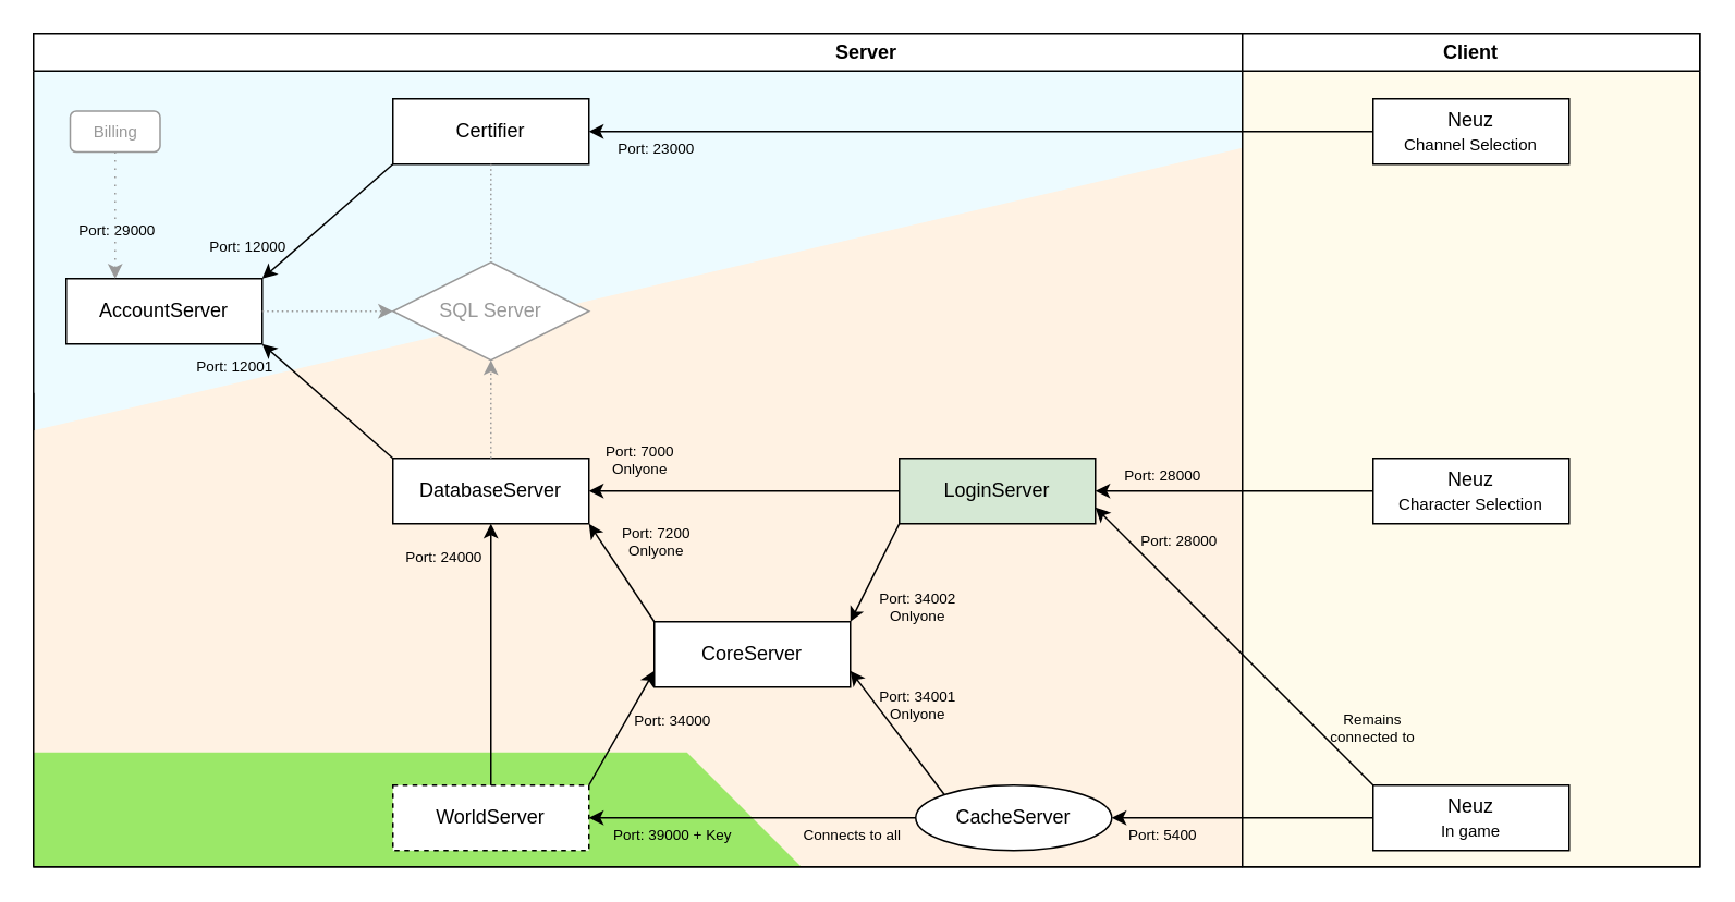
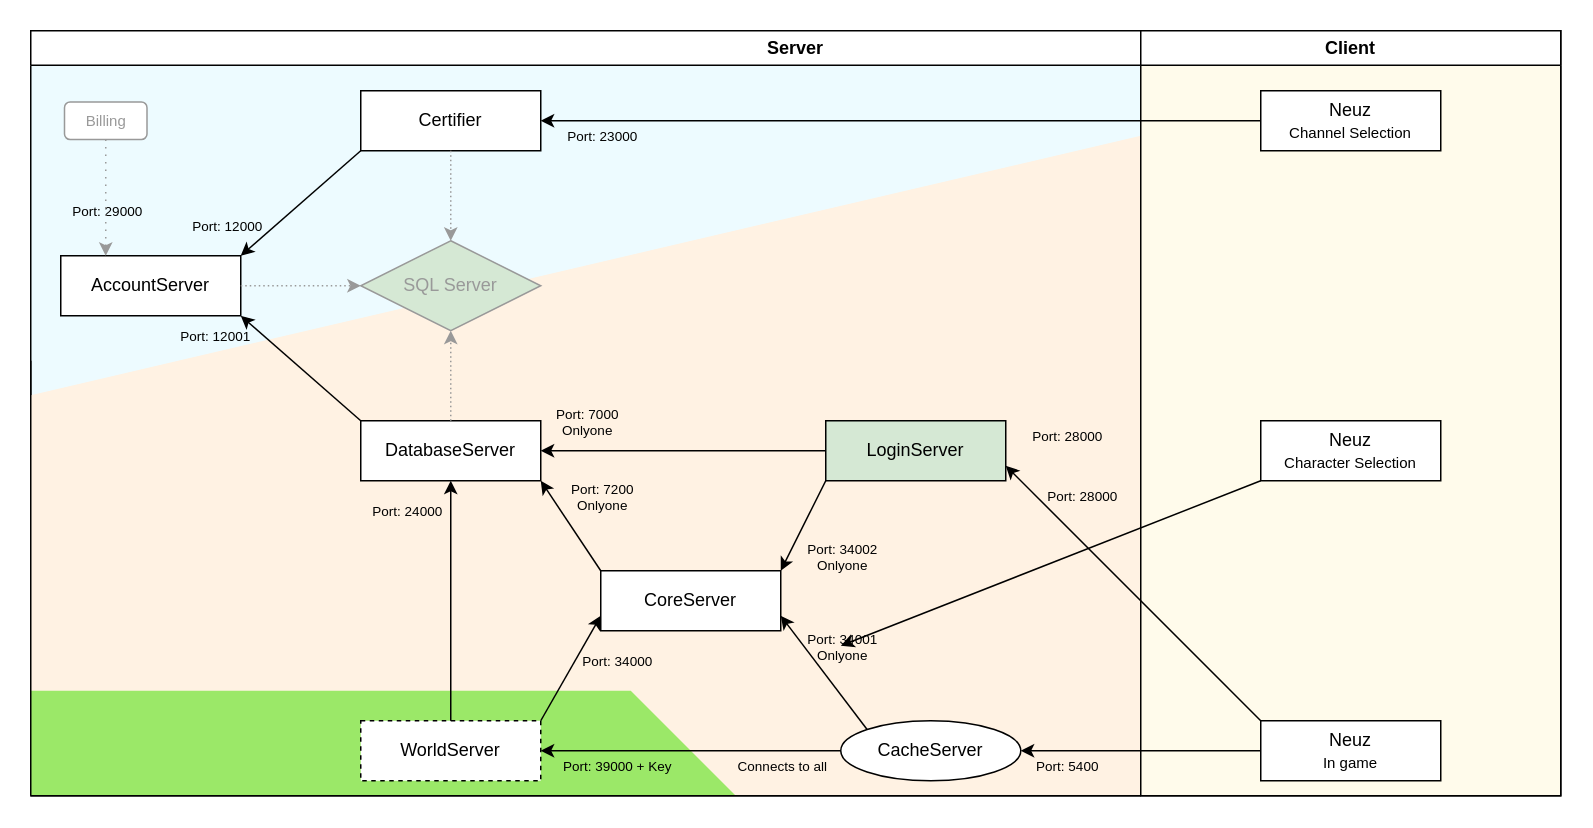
  <mxCell id="0" />
  <mxCell id="1" parent="0" />
  <mxCell id="2" value="Server" style="swimlane;whiteSpace=wrap;html=1;swimlaneFillColor=#EDFBFF;" parent="1" vertex="1"><mxGeometry x="20" y="20" width="1020" height="510" as="geometry" /></mxCell>
  <mxCell id="3" value="" style="shape=manualInput;whiteSpace=wrap;html=1;size=173;strokeColor=none;fillColor=#FFF2E3;" parent="2" vertex="1"><mxGeometry y="70" width="740" height="440" as="geometry" /></mxCell>
  <mxCell id="4" value="" style="shape=card;whiteSpace=wrap;html=1;size=160;flipH=1;fillColor=#9BE868;strokeColor=none;" parent="2" vertex="1"><mxGeometry y="440" width="470" height="70" as="geometry" /></mxCell>
  <mxCell id="5" value="Certifier" style="rounded=0;whiteSpace=wrap;html=1;" parent="2" vertex="1"><mxGeometry x="220" y="40" width="120" height="40" as="geometry" /></mxCell>
  <mxCell id="6" value="AccountServer" style="rounded=0;whiteSpace=wrap;html=1;" parent="2" vertex="1"><mxGeometry x="20" y="150" width="120" height="40" as="geometry" /></mxCell>
  <mxCell id="7" value="" style="endArrow=classic;html=1;rounded=0;exitX=0;exitY=1;exitDx=0;exitDy=0;entryX=1;entryY=0;entryDx=0;entryDy=0;" parent="2" source="5" target="6" edge="1"><mxGeometry width="50" height="50" relative="1" as="geometry"><mxPoint x="360" y="220" as="sourcePoint" /><mxPoint x="410" y="170" as="targetPoint" /></mxGeometry></mxCell>
- <mxCell id="8" value="SQL Server" style="rhombus;whiteSpace=wrap;html=1;strokeColor=#999999;fontColor=#999999;" parent="2" vertex="1"><mxGeometry x="220" y="140" width="120" height="60" as="geometry" /></mxCell>
+ <mxCell id="8" value="SQL Server" style="rhombus;whiteSpace=wrap;html=1;strokeColor=#999999;fontColor=#999999;fillColor=#d5e8d4;" parent="2" vertex="1"><mxGeometry x="220" y="140" width="120" height="60" as="geometry" /></mxCell>
  <mxCell id="9" value="" style="endArrow=classic;html=1;rounded=0;exitX=1;exitY=0.5;exitDx=0;exitDy=0;dashed=1;dashPattern=1 2;strokeColor=#999999;" parent="2" source="6" target="8" edge="1"><mxGeometry width="50" height="50" relative="1" as="geometry"><mxPoint x="510" y="220" as="sourcePoint" /><mxPoint x="560" y="170" as="targetPoint" /></mxGeometry></mxCell>
- <mxCell id="10" value="" style="endArrow=none;html=1;rounded=0;exitX=0.5;exitY=1;exitDx=0;exitDy=0;entryX=0.5;entryY=0;entryDx=0;entryDy=0;dashed=1;dashPattern=1 2;strokeColor=#999999;" parent="2" source="5" target="8" edge="1"><mxGeometry width="50" height="50" relative="1" as="geometry"><mxPoint x="510" y="220" as="sourcePoint" /><mxPoint x="560" y="170" as="targetPoint" /></mxGeometry></mxCell>
+ <mxCell id="10" value="" style="endArrow=classic;html=1;rounded=0;exitX=0.5;exitY=1;exitDx=0;exitDy=0;entryX=0.5;entryY=0;entryDx=0;entryDy=0;dashed=1;dashPattern=1 2;strokeColor=#999999;" parent="2" source="5" target="8" edge="1"><mxGeometry width="50" height="50" relative="1" as="geometry"><mxPoint x="510" y="220" as="sourcePoint" /><mxPoint x="560" y="170" as="targetPoint" /></mxGeometry></mxCell>
  <mxCell id="11" value="DatabaseServer" style="rounded=0;whiteSpace=wrap;html=1;" parent="2" vertex="1"><mxGeometry x="220" y="260" width="120" height="40" as="geometry" /></mxCell>
  <mxCell id="12" value="" style="endArrow=classic;html=1;rounded=0;exitX=0;exitY=0;exitDx=0;exitDy=0;entryX=1;entryY=1;entryDx=0;entryDy=0;" parent="2" source="11" target="6" edge="1"><mxGeometry width="50" height="50" relative="1" as="geometry"><mxPoint x="360" y="220" as="sourcePoint" /><mxPoint x="390" y="190" as="targetPoint" /></mxGeometry></mxCell>
  <mxCell id="13" value="" style="endArrow=classic;html=1;rounded=0;exitX=0.5;exitY=0;exitDx=0;exitDy=0;entryX=0.5;entryY=1;entryDx=0;entryDy=0;dashed=1;dashPattern=1 2;strokeColor=#999999;" parent="2" source="11" target="8" edge="1"><mxGeometry width="50" height="50" relative="1" as="geometry"><mxPoint x="510" y="220" as="sourcePoint" /><mxPoint x="560" y="170" as="targetPoint" /></mxGeometry></mxCell>
  <mxCell id="14" value="LoginServer" style="rounded=0;whiteSpace=wrap;html=1;fillColor=#d5e8d4;" parent="2" vertex="1"><mxGeometry x="530" y="260" width="120" height="40" as="geometry" /></mxCell>
  <mxCell id="15" value="" style="endArrow=classic;html=1;rounded=0;exitX=0;exitY=0.5;exitDx=0;exitDy=0;entryX=1;entryY=0.5;entryDx=0;entryDy=0;" parent="2" source="14" target="11" edge="1"><mxGeometry width="50" height="50" relative="1" as="geometry"><mxPoint x="360" y="210" as="sourcePoint" /><mxPoint x="410" y="160" as="targetPoint" /></mxGeometry></mxCell>
  <mxCell id="16" value="CoreServer" style="rounded=0;whiteSpace=wrap;html=1;" parent="2" vertex="1"><mxGeometry x="380" y="360" width="120" height="40" as="geometry" /></mxCell>
  <mxCell id="17" value="" style="endArrow=classic;html=1;rounded=0;exitX=0;exitY=0;exitDx=0;exitDy=0;entryX=1;entryY=1;entryDx=0;entryDy=0;" parent="2" source="16" target="11" edge="1"><mxGeometry width="50" height="50" relative="1" as="geometry"><mxPoint x="360" y="210" as="sourcePoint" /><mxPoint x="410" y="160" as="targetPoint" /></mxGeometry></mxCell>
  <mxCell id="18" value="" style="endArrow=classic;html=1;rounded=0;exitX=0;exitY=1;exitDx=0;exitDy=0;entryX=1;entryY=0;entryDx=0;entryDy=0;" parent="2" source="14" target="16" edge="1"><mxGeometry width="50" height="50" relative="1" as="geometry"><mxPoint x="510" y="210" as="sourcePoint" /><mxPoint x="560" y="160" as="targetPoint" /></mxGeometry></mxCell>
  <mxCell id="19" value="&lt;div style=&quot;font-size: 9px;&quot;&gt;Port: 12000&lt;/div&gt;" style="edgeLabel;html=1;align=center;verticalAlign=middle;resizable=0;points=[];labelBackgroundColor=none;fontSize=9;" parent="2" vertex="1" connectable="0"><mxGeometry x="130.005" y="130" as="geometry" /></mxCell>
  <mxCell id="20" value="&lt;div style=&quot;font-size: 9px;&quot;&gt;Port: 12001&lt;/div&gt;" style="edgeLabel;html=1;align=center;verticalAlign=middle;resizable=0;points=[];labelBackgroundColor=none;fontSize=9;" parent="2" vertex="1" connectable="0"><mxGeometry x="122.005" y="203" as="geometry" /></mxCell>
  <mxCell id="21" value="&lt;div style=&quot;font-size: 9px;&quot;&gt;Port: 7000&lt;/div&gt;&lt;div style=&quot;font-size: 9px;&quot;&gt;Onlyone&lt;br style=&quot;font-size: 9px;&quot;&gt;&lt;/div&gt;" style="edgeLabel;html=1;align=center;verticalAlign=middle;resizable=0;points=[];labelBackgroundColor=none;fontSize=9;" parent="2" vertex="1" connectable="0"><mxGeometry x="370.005" y="260" as="geometry" /></mxCell>
  <mxCell id="22" value="&lt;div style=&quot;font-size: 9px;&quot;&gt;Port: 28000&lt;/div&gt;" style="edgeLabel;html=1;align=center;verticalAlign=middle;resizable=0;points=[];labelBackgroundColor=none;fontSize=9;" parent="2" vertex="1" connectable="0"><mxGeometry x="690.005" y="270" as="geometry" /></mxCell>
  <mxCell id="23" value="&lt;div style=&quot;font-size: 9px;&quot;&gt;Port: 28000&lt;/div&gt;" style="edgeLabel;html=1;align=center;verticalAlign=middle;resizable=0;points=[];labelBackgroundColor=none;fontSize=9;" parent="2" vertex="1" connectable="0"><mxGeometry x="700.005" y="310" as="geometry" /></mxCell>
  <mxCell id="24" value="&lt;div style=&quot;font-size: 9px;&quot;&gt;Port: 34002&lt;/div&gt;&lt;div style=&quot;font-size: 9px;&quot;&gt;Onlyone&lt;br style=&quot;font-size: 9px;&quot;&gt;&lt;/div&gt;" style="edgeLabel;html=1;align=center;verticalAlign=middle;resizable=0;points=[];labelBackgroundColor=none;fontSize=9;" parent="2" vertex="1" connectable="0"><mxGeometry x="540.005" y="350" as="geometry" /></mxCell>
  <mxCell id="25" value="&lt;div style=&quot;font-size: 9px;&quot;&gt;Port: 34001&lt;/div&gt;&lt;div style=&quot;font-size: 9px;&quot;&gt;Onlyone&lt;br style=&quot;font-size: 9px;&quot;&gt;&lt;/div&gt;" style="edgeLabel;html=1;align=center;verticalAlign=middle;resizable=0;points=[];labelBackgroundColor=none;fontSize=9;" parent="2" vertex="1" connectable="0"><mxGeometry x="540.005" y="410" as="geometry" /></mxCell>
  <mxCell id="26" value="&lt;div style=&quot;font-size: 9px;&quot;&gt;Port: 7200&lt;/div&gt;&lt;div style=&quot;font-size: 9px;&quot;&gt;Onlyone&lt;br style=&quot;font-size: 9px;&quot;&gt;&lt;/div&gt;" style="edgeLabel;html=1;align=center;verticalAlign=middle;resizable=0;points=[];labelBackgroundColor=none;fontSize=9;" parent="2" vertex="1" connectable="0"><mxGeometry x="380.005" y="310" as="geometry" /></mxCell>
  <mxCell id="27" value="&lt;div style=&quot;font-size: 9px;&quot;&gt;Port: 24000&lt;/div&gt;" style="edgeLabel;html=1;align=center;verticalAlign=middle;resizable=0;points=[];labelBackgroundColor=none;fontSize=9;" parent="2" vertex="1" connectable="0"><mxGeometry x="250.005" y="320" as="geometry" /></mxCell>
  <mxCell id="28" value="&lt;div style=&quot;font-size: 9px;&quot;&gt;Port: 39000 + Key&lt;br style=&quot;font-size: 9px;&quot;&gt;&lt;/div&gt;" style="edgeLabel;html=1;align=center;verticalAlign=middle;resizable=0;points=[];labelBackgroundColor=none;fontSize=9;" parent="2" vertex="1" connectable="0"><mxGeometry x="390.005" y="490" as="geometry" /></mxCell>
  <mxCell id="29" value="&lt;div style=&quot;font-size: 9px;&quot;&gt;Connects to all&lt;/div&gt;" style="edgeLabel;html=1;align=center;verticalAlign=middle;resizable=0;points=[];labelBackgroundColor=none;fontSize=9;" parent="2" vertex="1" connectable="0"><mxGeometry x="500.005" y="490" as="geometry" /></mxCell>
  <mxCell id="30" value="&lt;div style=&quot;font-size: 9px;&quot;&gt;Port: 5400&lt;/div&gt;" style="edgeLabel;html=1;align=center;verticalAlign=middle;resizable=0;points=[];labelBackgroundColor=none;fontSize=9;" parent="2" vertex="1" connectable="0"><mxGeometry x="690.005" y="490" as="geometry" /></mxCell>
  <mxCell id="31" value="&lt;div style=&quot;font-size: 9px;&quot;&gt;Port: 34000&lt;/div&gt;" style="edgeLabel;html=1;align=center;verticalAlign=middle;resizable=0;points=[];labelBackgroundColor=none;fontSize=9;" parent="2" vertex="1" connectable="0"><mxGeometry x="390.005" y="420" as="geometry" /></mxCell>
  <mxCell id="32" value="&lt;div style=&quot;font-size: 9px;&quot;&gt;Port: 29000&lt;/div&gt;" style="edgeLabel;html=1;align=center;verticalAlign=middle;resizable=0;points=[];labelBackgroundColor=none;fontSize=9;" parent="2" vertex="1" connectable="0"><mxGeometry x="50.005" y="120" as="geometry" /></mxCell>
  <mxCell id="33" value="&lt;div style=&quot;font-size: 10px;&quot;&gt;Billing&lt;/div&gt;" style="rounded=1;whiteSpace=wrap;html=1;fontSize=10;strokeColor=#999999;fontColor=#999999;" parent="2" vertex="1"><mxGeometry x="22.5" y="47.5" width="55" height="25" as="geometry" /></mxCell>
  <mxCell id="34" value="" style="endArrow=classic;html=1;rounded=0;entryX=0.25;entryY=0;entryDx=0;entryDy=0;dashed=1;dashPattern=1 4;strokeColor=#999999;" parent="2" source="33" target="6" edge="1"><mxGeometry width="50" height="50" relative="1" as="geometry"><mxPoint x="50" y="80" as="sourcePoint" /><mxPoint x="-10" y="60" as="targetPoint" /><Array as="points" /></mxGeometry></mxCell>
  <mxCell id="35" value="" style="endArrow=none;html=1;rounded=0;exitX=1;exitY=1;exitDx=0;exitDy=0;exitPerimeter=0;entryX=1;entryY=1;entryDx=0;entryDy=0;" edge="1" parent="2" source="4" target="3"><mxGeometry width="50" height="50" relative="1" as="geometry"><mxPoint x="460" y="310" as="sourcePoint" /><mxPoint x="510" y="260" as="targetPoint" /></mxGeometry></mxCell>
  <mxCell id="36" value="Client" style="swimlane;whiteSpace=wrap;html=1;swimlaneFillColor=#FFFBEB;startSize=23;" parent="2" vertex="1"><mxGeometry x="740" width="280" height="510" as="geometry"><mxRectangle x="760" y="190" width="110" height="30" as="alternateBounds" /></mxGeometry></mxCell>
  <mxCell id="37" value="Neuz&lt;br&gt;&lt;font style=&quot;font-size: 10px;&quot;&gt;In game&lt;/font&gt;" style="rounded=0;whiteSpace=wrap;html=1;" parent="36" vertex="1"><mxGeometry x="80" y="460" width="120" height="40" as="geometry" /></mxCell>
  <mxCell id="38" value="Neuz&lt;br&gt;&lt;font style=&quot;font-size: 10px;&quot;&gt;Channel Selection&lt;/font&gt;" style="rounded=0;whiteSpace=wrap;html=1;" parent="36" vertex="1"><mxGeometry x="80" y="40" width="120" height="40" as="geometry" /></mxCell>
  <mxCell id="39" value="Neuz&lt;br&gt;&lt;font style=&quot;font-size: 10px;&quot;&gt;Character Selection&lt;/font&gt;" style="rounded=0;whiteSpace=wrap;html=1;" parent="36" vertex="1"><mxGeometry x="80" y="260" width="120" height="40" as="geometry" /></mxCell>
- <mxCell id="40" value="&lt;div style=&quot;font-size: 9px;&quot;&gt;Remains&lt;/div&gt;&lt;div style=&quot;font-size: 9px;&quot;&gt;connected to&lt;/div&gt;" style="text;html=1;strokeColor=none;fillColor=none;align=center;verticalAlign=middle;whiteSpace=wrap;rounded=0;fontSize=9;" parent="36" vertex="1"><mxGeometry x="40" y="410" width="80" height="30" as="geometry" /></mxCell>
  <mxCell id="41" style="edgeStyle=orthogonalEdgeStyle;rounded=0;orthogonalLoop=1;jettySize=auto;html=1;entryX=1;entryY=0.5;entryDx=0;entryDy=0;" parent="2" source="38" target="5" edge="1"><mxGeometry relative="1" as="geometry" /></mxCell>
  <mxCell id="42" value="&lt;div style=&quot;font-size: 9px;&quot;&gt;Port: 23000&lt;/div&gt;" style="edgeLabel;html=1;align=center;verticalAlign=middle;resizable=0;points=[];labelBackgroundColor=none;fontSize=9;" parent="41" vertex="1" connectable="0"><mxGeometry x="0.908" y="2" relative="1" as="geometry"><mxPoint x="18" y="8" as="offset" /></mxGeometry></mxCell>
- <mxCell id="43" style="edgeStyle=orthogonalEdgeStyle;rounded=0;orthogonalLoop=1;jettySize=auto;html=1;entryX=1;entryY=0.5;entryDx=0;entryDy=0;" parent="2" source="39" target="14" edge="1"><mxGeometry relative="1" as="geometry" /></mxCell>
+ <mxCell id="43" style="edgeStyle=orthogonalEdgeStyle;rounded=0;orthogonalLoop=1;jettySize=auto;html=1;" parent="2" source="39" target="25" edge="1"><mxGeometry relative="1" as="geometry" /></mxCell>
  <mxCell id="44" value="CacheServer" style="ellipse;whiteSpace=wrap;html=1;" parent="1" vertex="1"><mxGeometry x="560" y="480" width="120" height="40" as="geometry" /></mxCell>
  <mxCell id="45" value="WorldServer" style="rounded=0;whiteSpace=wrap;html=1;dashed=1;" parent="1" vertex="1"><mxGeometry x="240" y="480" width="120" height="40" as="geometry" /></mxCell>
  <mxCell id="46" value="" style="endArrow=classic;html=1;rounded=0;exitX=0;exitY=0.5;exitDx=0;exitDy=0;entryX=1;entryY=0.5;entryDx=0;entryDy=0;" parent="1" source="44" target="45" edge="1"><mxGeometry width="50" height="50" relative="1" as="geometry"><mxPoint x="380" y="170" as="sourcePoint" /><mxPoint x="430" y="120" as="targetPoint" /></mxGeometry></mxCell>
  <mxCell id="47" style="edgeStyle=orthogonalEdgeStyle;rounded=0;orthogonalLoop=1;jettySize=auto;html=1;entryX=1;entryY=0.5;entryDx=0;entryDy=0;" parent="1" source="37" target="44" edge="1"><mxGeometry relative="1" as="geometry" /></mxCell>
  <mxCell id="48" value="" style="endArrow=classic;html=1;rounded=0;exitX=0.5;exitY=0;exitDx=0;exitDy=0;entryX=0.5;entryY=1;entryDx=0;entryDy=0;" parent="1" source="45" target="11" edge="1"><mxGeometry width="50" height="50" relative="1" as="geometry"><mxPoint x="380" y="220" as="sourcePoint" /><mxPoint x="300" y="320" as="targetPoint" /></mxGeometry></mxCell>
  <mxCell id="49" value="" style="endArrow=classic;html=1;rounded=0;exitX=0;exitY=0;exitDx=0;exitDy=0;entryX=1;entryY=1;entryDx=0;entryDy=0;" parent="1" source="44" edge="1"><mxGeometry width="50" height="50" relative="1" as="geometry"><mxPoint x="380" y="220" as="sourcePoint" /><mxPoint x="520" y="410" as="targetPoint" /></mxGeometry></mxCell>
  <mxCell id="50" value="" style="endArrow=classic;html=1;rounded=0;exitX=1;exitY=0;exitDx=0;exitDy=0;entryX=0;entryY=1;entryDx=0;entryDy=0;" parent="1" source="45" edge="1"><mxGeometry width="50" height="50" relative="1" as="geometry"><mxPoint x="530" y="220" as="sourcePoint" /><mxPoint x="400" y="410" as="targetPoint" /></mxGeometry></mxCell>
  <mxCell id="51" value="" style="endArrow=classic;html=1;rounded=0;exitX=0;exitY=0;exitDx=0;exitDy=0;entryX=1;entryY=1;entryDx=0;entryDy=0;" parent="1" source="37" edge="1"><mxGeometry width="50" height="50" relative="1" as="geometry"><mxPoint x="860" y="490" as="sourcePoint" /><mxPoint x="670" y="310" as="targetPoint" /></mxGeometry></mxCell>
  <mxCell id="52" value="" style="endArrow=none;html=1;rounded=0;exitX=1;exitY=1;exitDx=0;exitDy=0;exitPerimeter=0;" edge="1" parent="1" source="4"><mxGeometry width="50" height="50" relative="1" as="geometry"><mxPoint x="-30" y="290" as="sourcePoint" /><mxPoint x="20" y="240" as="targetPoint" /></mxGeometry></mxCell>
